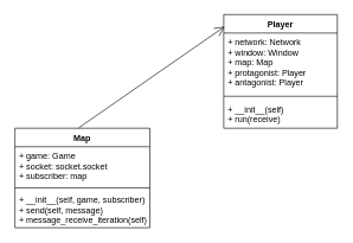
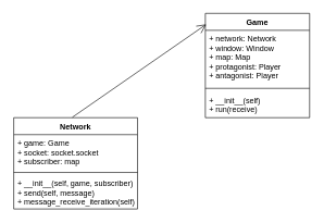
  <mxCell id="0" />
  <mxCell id="1" parent="0" />
- <mxCell id="2" value="Player" style="swimlane;fontStyle=1;align=center;verticalAlign=top;childLayout=stackLayout;horizontal=1;startSize=26;horizontalStack=0;resizeParent=1;resizeParentMax=0;resizeLast=0;collapsible=1;marginBottom=0;" vertex="1" parent="1"><mxGeometry x="314" y="20" width="160" height="160" as="geometry" /></mxCell>
+ <mxCell id="2" value="Game" style="swimlane;fontStyle=1;align=center;verticalAlign=top;childLayout=stackLayout;horizontal=1;startSize=26;horizontalStack=0;resizeParent=1;resizeParentMax=0;resizeLast=0;collapsible=1;marginBottom=0;" vertex="1" parent="1"><mxGeometry x="314" y="20" width="160" height="160" as="geometry" /></mxCell>
  <mxCell id="3" value="+ network: Network&#10;+ window: Window&#10;+ map: Map&#10;+ protagonist: Player&#10;+ antagonist: Player&#10;" style="text;strokeColor=none;fillColor=none;align=left;verticalAlign=top;spacingLeft=4;spacingRight=4;overflow=hidden;rotatable=0;points=[[0,0.5],[1,0.5]];portConstraint=eastwest;" vertex="1" parent="2"><mxGeometry y="26" width="160" height="84" as="geometry" /></mxCell>
  <mxCell id="4" value="" style="line;strokeWidth=1;fillColor=none;align=left;verticalAlign=middle;spacingTop=-1;spacingLeft=3;spacingRight=3;rotatable=0;labelPosition=right;points=[];portConstraint=eastwest;" vertex="1" parent="2"><mxGeometry y="110" width="160" height="10" as="geometry" /></mxCell>
  <mxCell id="5" value="+ __init__(self)&#10;+ run(receive)&#10;" style="text;strokeColor=none;fillColor=none;align=left;verticalAlign=top;spacingLeft=4;spacingRight=4;overflow=hidden;rotatable=0;points=[[0,0.5],[1,0.5]];portConstraint=eastwest;" vertex="1" parent="2"><mxGeometry y="120" width="160" height="40" as="geometry" /></mxCell>
- <mxCell id="6" value="Map" style="swimlane;fontStyle=1;align=center;verticalAlign=top;childLayout=stackLayout;horizontal=1;startSize=26;horizontalStack=0;resizeParent=1;resizeParentMax=0;resizeLast=0;collapsible=1;marginBottom=0;" vertex="1" parent="1"><mxGeometry x="20" y="180" width="190" height="140" as="geometry" /></mxCell>
+ <mxCell id="6" value="Network" style="swimlane;fontStyle=1;align=center;verticalAlign=top;childLayout=stackLayout;horizontal=1;startSize=26;horizontalStack=0;resizeParent=1;resizeParentMax=0;resizeLast=0;collapsible=1;marginBottom=0;" vertex="1" parent="1"><mxGeometry x="20" y="180" width="190" height="140" as="geometry" /></mxCell>
  <mxCell id="7" value="+ game: Game&#10;+ socket: socket.socket&#10;+ subscriber: map&#10;" style="text;strokeColor=none;fillColor=none;align=left;verticalAlign=top;spacingLeft=4;spacingRight=4;overflow=hidden;rotatable=0;points=[[0,0.5],[1,0.5]];portConstraint=eastwest;" vertex="1" parent="6"><mxGeometry y="26" width="190" height="54" as="geometry" /></mxCell>
  <mxCell id="8" value="" style="line;strokeWidth=1;fillColor=none;align=left;verticalAlign=middle;spacingTop=-1;spacingLeft=3;spacingRight=3;rotatable=0;labelPosition=right;points=[];portConstraint=eastwest;" vertex="1" parent="6"><mxGeometry y="80" width="190" height="8" as="geometry" /></mxCell>
  <mxCell id="9" value="+ __init__(self, game, subscriber)&#10;+ send(self, message)&#10;+ message_receive_iteration(self)&#10;&#10;" style="text;strokeColor=none;fillColor=none;align=left;verticalAlign=top;spacingLeft=4;spacingRight=4;overflow=hidden;rotatable=0;points=[[0,0.5],[1,0.5]];portConstraint=eastwest;" vertex="1" parent="6"><mxGeometry y="88" width="190" height="52" as="geometry" /></mxCell>
  <mxCell id="10" value="" style="endArrow=open;endFill=1;endSize=12;html=1;entryX=0.008;entryY=0.106;entryDx=0;entryDy=0;entryPerimeter=0;" edge="1" parent="1" target="2"><mxGeometry width="160" relative="1" as="geometry"><mxPoint x="110" y="179.31" as="sourcePoint" /><mxPoint x="310" y="40" as="targetPoint" /></mxGeometry></mxCell>
